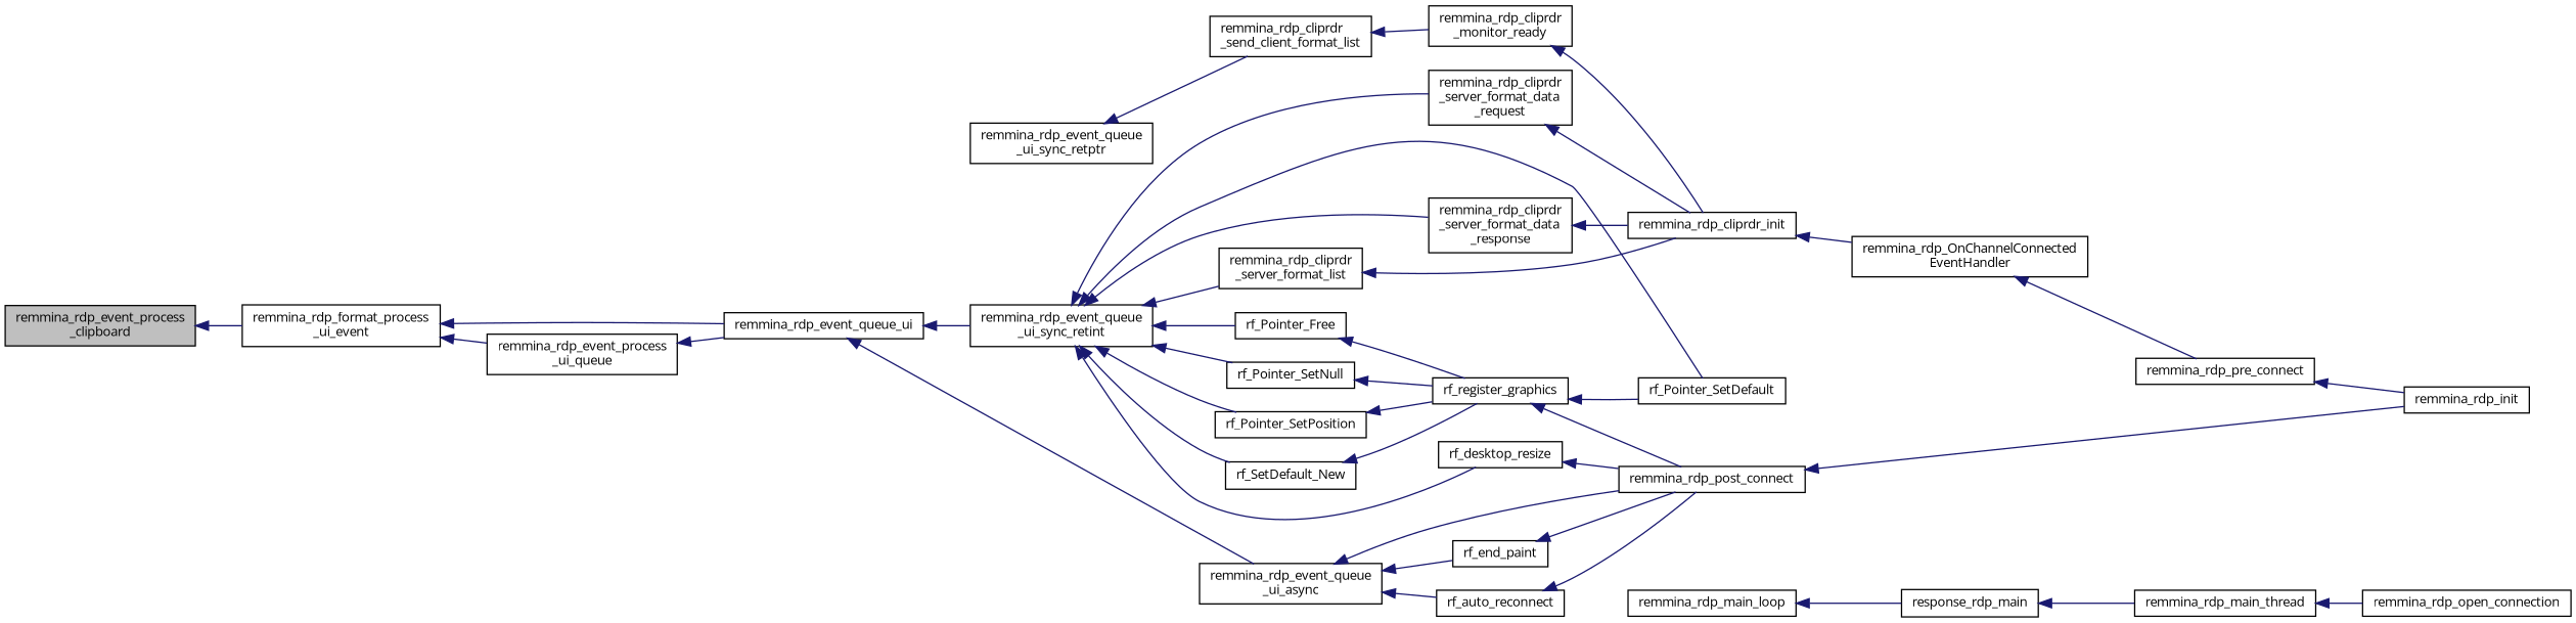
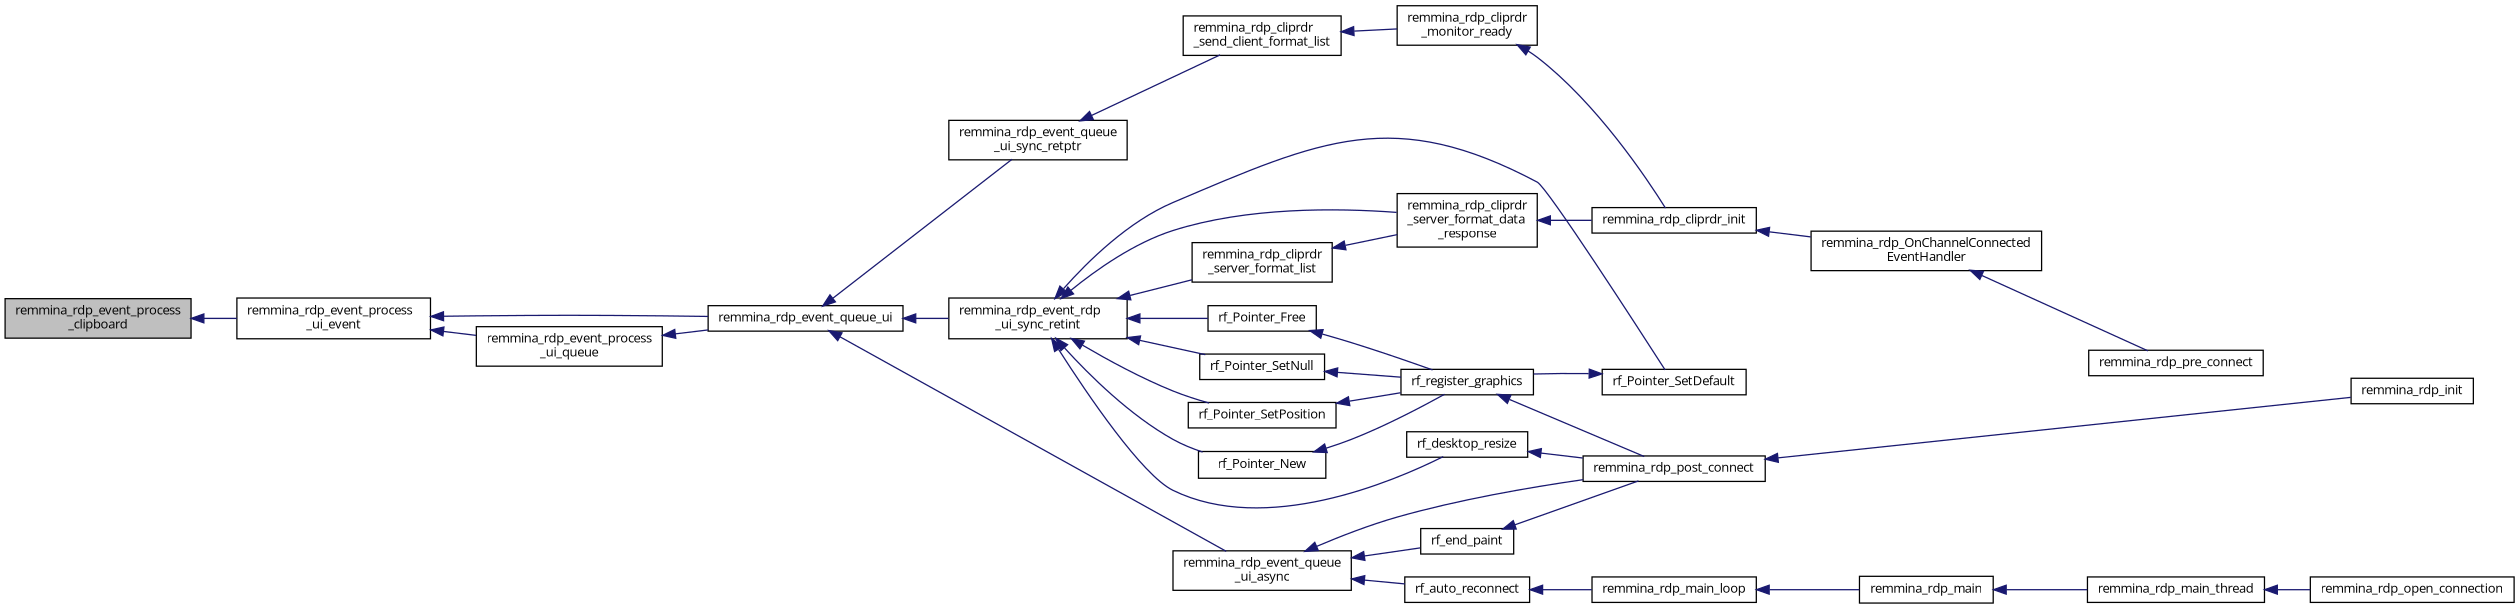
  digraph {
    fontname="Open Sans"
    rankdir=LR
    node [color=black fillcolor=white fontname="Open Sans" fontsize=10 shape=record style=filled]
    edge [color=midnightblue dir=back fontname="Open Sans" fontsize=10 labelfontname=Helvetica labelfontsize=10 style=solid]
    n1 [fillcolor=grey75 fontcolor=black height=0.2 label="remmina_rdp_event_process\l_clipboard" width=0.4]
-   n2 [height=0.2 label="remmina_rdp_format_process\l_ui_event" width=0.4]
+   n2 [height=0.2 label="remmina_rdp_event_process\l_ui_event" width=0.4]
    n3 [height=0.2 label="remmina_rdp_event_process\l_ui_queue" width=0.4]
    n4 [height=0.2 label=remmina_rdp_event_queue_ui width=0.4]
    n5 [height=0.2 label="remmina_rdp_event_queue\l_ui_async" width=0.4]
-   n6 [height=0.2 label="remmina_rdp_event_queue\l_ui_sync_retint" width=0.4]
+   n6 [height=0.2 label="remmina_rdp_event_rdp\l_ui_sync_retint" width=0.4]
    n7 [height=0.2 label="remmina_rdp_event_queue\l_ui_sync_retptr" width=0.4]
    n8 [height=0.2 label=rf_auto_reconnect width=0.4]
    n9 [height=0.2 label=rf_end_paint width=0.4]
    n10 [height=0.2 label=remmina_rdp_post_connect width=0.4]
    n11 [height=0.2 label="remmina_rdp_cliprdr\l_server_format_list" width=0.4]
-   n12 [height=0.2 label="remmina_rdp_cliprdr\l_server_format_data\l_request" width=0.4]
    n13 [height=0.2 label="remmina_rdp_cliprdr\l_server_format_data\l_response" width=0.4]
-   n14 [height=0.2 label=rf_SetDefault_New width=0.4]
+   n14 [height=0.2 label=rf_Pointer_New width=0.4]
    n15 [height=0.2 label=rf_Pointer_Free width=0.4]
    n16 [height=0.2 label=rf_Pointer_SetNull width=0.4]
    n17 [height=0.2 label=rf_Pointer_SetDefault width=0.4]
    n18 [height=0.2 label=rf_Pointer_SetPosition width=0.4]
    n19 [height=0.2 label=rf_desktop_resize width=0.4]
    n20 [height=0.2 label="remmina_rdp_cliprdr\l_send_client_format_list" width=0.4]
    n21 [height=0.2 label=remmina_rdp_main_loop width=0.4]
    n22 [height=0.2 label=remmina_rdp_init width=0.4]
-   n23 [height=0.2 label=response_rdp_main width=0.4]
+   n23 [height=0.2 label=remmina_rdp_main width=0.4]
    n24 [height=0.2 label=remmina_rdp_main_thread width=0.4]
    n25 [height=0.2 label=remmina_rdp_open_connection width=0.4]
    n26 [height=0.2 label=remmina_rdp_cliprdr_init width=0.4]
    n27 [height=0.2 label=rf_register_graphics width=0.4]
    n28 [height=0.2 label="remmina_rdp_OnChannelConnected\lEventHandler" width=0.4]
    n29 [height=0.2 label=remmina_rdp_pre_connect width=0.4]
    n30 [height=0.2 label="remmina_rdp_cliprdr\l_monitor_ready" width=0.4]
    n1 -> n2
    n2 -> n3
    n2 -> n4
    n3 -> n4
    n4 -> n5
    n4 -> n6
+   n4 -> n7
    n5 -> n8
    n5 -> n9
    n5 -> n10
    n6 -> n11
-   n6 -> n12
    n6 -> n13
    n6 -> n14
    n6 -> n15
    n6 -> n16
    n6 -> n17
    n6 -> n18
    n6 -> n19
    n7 -> n20
-   n8 -> n10
+   n8 -> n21
    n9 -> n10
    n10 -> n22
-   n11 -> n26
-   n12 -> n26
+   n11 -> n13
    n13 -> n26
    n14 -> n27
    n15 -> n27
    n16 -> n27
-   n27 -> n17
+   n17 -> n27
    n18 -> n27
    n19 -> n10
    n20 -> n30
    n21 -> n23
    n23 -> n24
    n24 -> n25
    n26 -> n28
    n27 -> n10
    n28 -> n29
-   n29 -> n22
    n30 -> n26
  }
